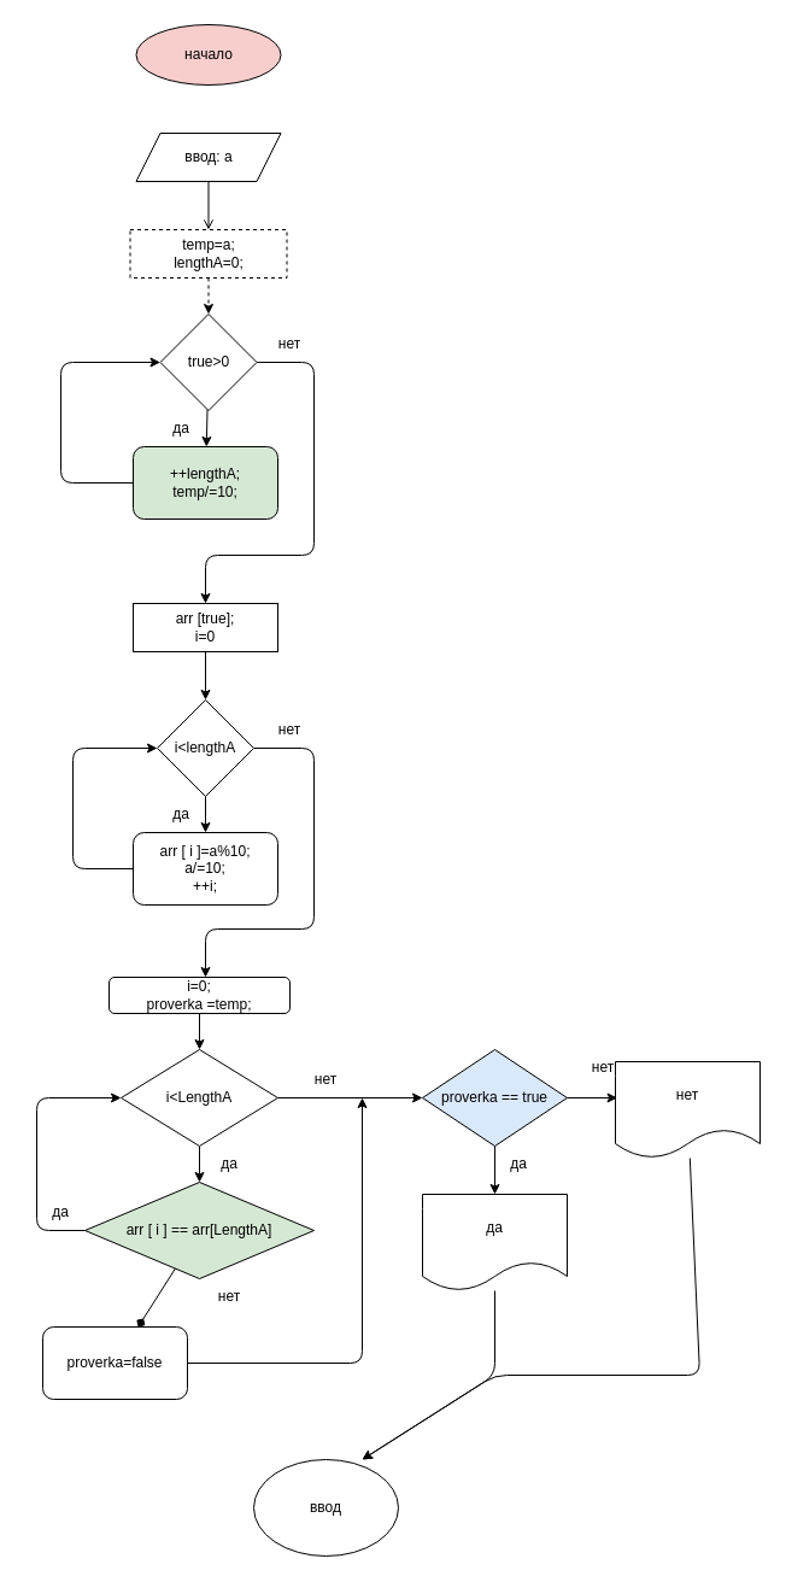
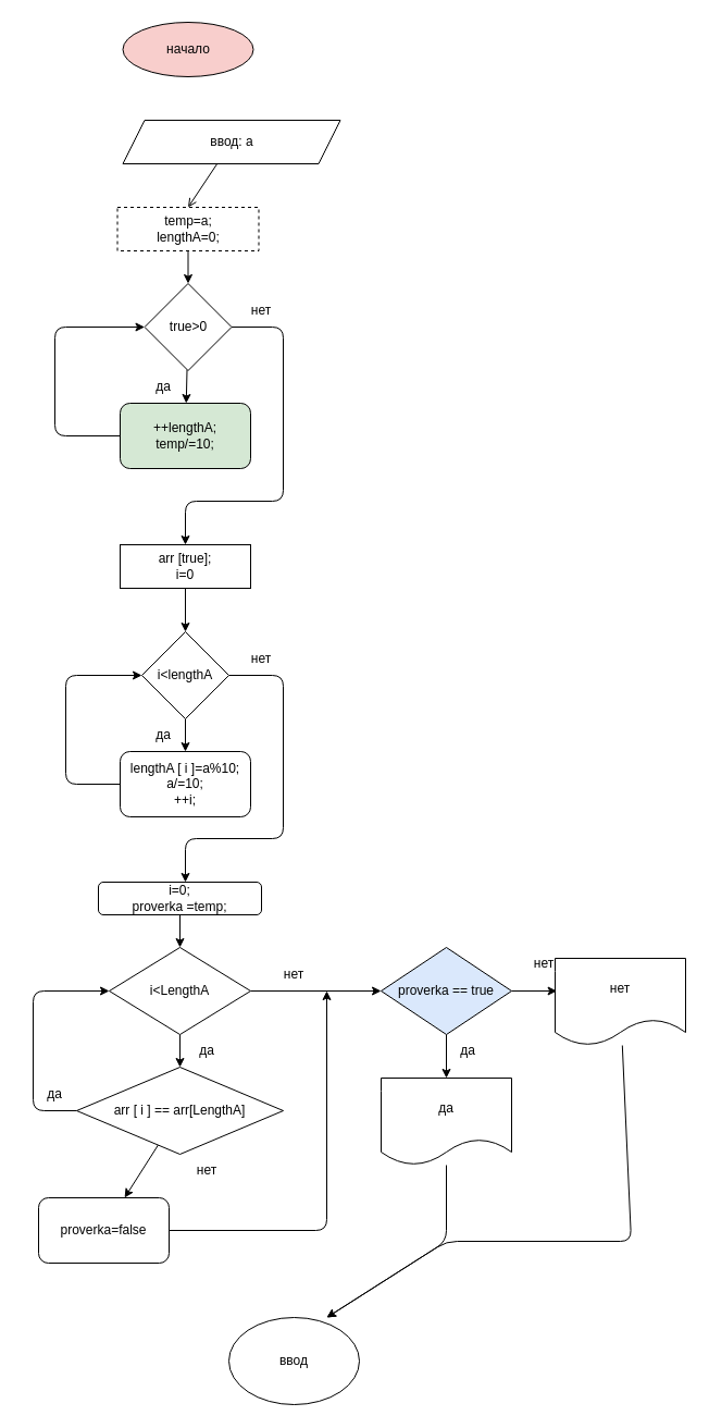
  <mxCell id="0" />
  <mxCell id="1" parent="0" />
  <mxCell id="2" value="начало" style="ellipse;whiteSpace=wrap;html=1;fillColor=#f8cecc;" vertex="1" parent="1"><mxGeometry x="112.5" y="20" width="120" height="50" as="geometry" /></mxCell>
  <mxCell id="3" style="edgeStyle=none;html=1;entryX=0.5;entryY=0;entryDx=0;entryDy=0;endArrow=open;" edge="1" parent="1" source="4" target="11"><mxGeometry relative="1" as="geometry"><mxPoint x="170" y="240" as="targetPoint" /></mxGeometry></mxCell>
- <mxCell id="4" value="ввод: a" style="shape=parallelogram;perimeter=parallelogramPerimeter;whiteSpace=wrap;html=1;fixedSize=1;" vertex="1" parent="1"><mxGeometry x="112.5" y="110" width="120" height="40" as="geometry" /></mxCell>
+ <mxCell id="4" value="ввод: a" style="shape=parallelogram;perimeter=parallelogramPerimeter;whiteSpace=wrap;html=1;fixedSize=1;" vertex="1" parent="1"><mxGeometry x="112.5" y="110" width="200" height="40" as="geometry" /></mxCell>
  <mxCell id="5" style="edgeStyle=none;html=1;" edge="1" parent="1" source="7" target="9"><mxGeometry relative="1" as="geometry"><mxPoint x="160" y="300" as="targetPoint" /></mxGeometry></mxCell>
  <mxCell id="6" style="edgeStyle=none;html=1;exitX=1;exitY=0.5;exitDx=0;exitDy=0;" edge="1" parent="1" source="7"><mxGeometry relative="1" as="geometry"><mxPoint x="170" y="500" as="targetPoint" /><Array as="points"><mxPoint x="260" y="300" /><mxPoint x="260" y="460" /><mxPoint x="170" y="460" /></Array></mxGeometry></mxCell>
  <mxCell id="7" value="true&amp;gt;0" style="rhombus;whiteSpace=wrap;html=1;" vertex="1" parent="1"><mxGeometry x="132.5" y="260" width="80" height="80" as="geometry" /></mxCell>
  <mxCell id="8" style="edgeStyle=none;html=1;entryX=0;entryY=0.5;entryDx=0;entryDy=0;" edge="1" parent="1" source="9" target="7"><mxGeometry relative="1" as="geometry"><mxPoint x="40" y="310" as="targetPoint" /><Array as="points"><mxPoint x="50" y="400" /><mxPoint x="50" y="300" /></Array></mxGeometry></mxCell>
  <mxCell id="9" value="++lengthA;&lt;br&gt;temp/=10;&lt;br&gt;" style="rounded=1;whiteSpace=wrap;html=1;fillColor=#d5e8d4;" vertex="1" parent="1"><mxGeometry x="110" y="370" width="120" height="60" as="geometry" /></mxCell>
- <mxCell id="10" style="edgeStyle=none;html=1;entryX=0.5;entryY=0;entryDx=0;entryDy=0;dashed=1;" edge="1" parent="1" source="11" target="7"><mxGeometry relative="1" as="geometry" /></mxCell>
+ <mxCell id="10" style="edgeStyle=none;html=1;entryX=0.5;entryY=0;entryDx=0;entryDy=0;" edge="1" parent="1" source="11" target="7"><mxGeometry relative="1" as="geometry" /></mxCell>
  <mxCell id="11" value="temp=a;&lt;br&gt;lengthA=0;" style="rounded=0;whiteSpace=wrap;html=1;dashed=1;" vertex="1" parent="1"><mxGeometry x="107.5" y="190" width="130" height="40" as="geometry" /></mxCell>
  <mxCell id="12" style="edgeStyle=none;html=1;exitX=0.5;exitY=1;exitDx=0;exitDy=0;" edge="1" parent="1" source="13"><mxGeometry relative="1" as="geometry"><mxPoint x="170" y="580" as="targetPoint" /></mxGeometry></mxCell>
  <mxCell id="13" value="arr [true];&lt;br&gt;i=0" style="rounded=0;whiteSpace=wrap;html=1;" vertex="1" parent="1"><mxGeometry x="110" y="500" width="120" height="40" as="geometry" /></mxCell>
  <mxCell id="14" value="да" style="text;html=1;strokeColor=none;fillColor=none;align=center;verticalAlign=middle;whiteSpace=wrap;rounded=0;" vertex="1" parent="1"><mxGeometry x="120" y="340" width="60" height="30" as="geometry" /></mxCell>
  <mxCell id="15" value="нет" style="text;html=1;strokeColor=none;fillColor=none;align=center;verticalAlign=middle;whiteSpace=wrap;rounded=0;" vertex="1" parent="1"><mxGeometry x="210" y="270" width="60" height="30" as="geometry" /></mxCell>
  <mxCell id="16" style="edgeStyle=none;html=1;" edge="1" parent="1" source="18"><mxGeometry relative="1" as="geometry"><mxPoint x="170" y="690" as="targetPoint" /></mxGeometry></mxCell>
  <mxCell id="17" style="edgeStyle=none;html=1;exitX=1;exitY=0.5;exitDx=0;exitDy=0;" edge="1" parent="1" source="18"><mxGeometry relative="1" as="geometry"><mxPoint x="170" y="810" as="targetPoint" /><Array as="points"><mxPoint x="260" y="620" /><mxPoint x="260" y="770" /><mxPoint x="170" y="770" /></Array></mxGeometry></mxCell>
  <mxCell id="18" value="i&amp;lt;lengthA" style="rhombus;whiteSpace=wrap;html=1;" vertex="1" parent="1"><mxGeometry x="130" y="580" width="80" height="80" as="geometry" /></mxCell>
  <mxCell id="19" style="edgeStyle=none;html=1;entryX=0;entryY=0.5;entryDx=0;entryDy=0;" edge="1" parent="1" source="20" target="18"><mxGeometry relative="1" as="geometry"><mxPoint x="20" y="630" as="targetPoint" /><Array as="points"><mxPoint x="60" y="720" /><mxPoint x="60" y="620" /></Array></mxGeometry></mxCell>
- <mxCell id="20" value="arr [ i ]=a%10;&lt;br&gt;a/=10;&lt;br&gt;++i;" style="rounded=1;whiteSpace=wrap;html=1;" vertex="1" parent="1"><mxGeometry x="110" y="690" width="120" height="60" as="geometry" /></mxCell>
+ <mxCell id="20" value="lengthA [ i ]=a%10;&lt;br&gt;a/=10;&lt;br&gt;++i;" style="rounded=1;whiteSpace=wrap;html=1;" vertex="1" parent="1"><mxGeometry x="110" y="690" width="120" height="60" as="geometry" /></mxCell>
  <mxCell id="21" value="да" style="text;html=1;strokeColor=none;fillColor=none;align=center;verticalAlign=middle;whiteSpace=wrap;rounded=0;" vertex="1" parent="1"><mxGeometry x="120" y="660" width="60" height="30" as="geometry" /></mxCell>
  <mxCell id="22" value="нет" style="text;html=1;strokeColor=none;fillColor=none;align=center;verticalAlign=middle;whiteSpace=wrap;rounded=0;" vertex="1" parent="1"><mxGeometry x="210" y="590" width="60" height="30" as="geometry" /></mxCell>
  <mxCell id="23" style="edgeStyle=none;html=1;" edge="1" parent="1" source="25"><mxGeometry relative="1" as="geometry"><mxPoint x="165" y="980" as="targetPoint" /></mxGeometry></mxCell>
  <mxCell id="24" style="edgeStyle=none;html=1;exitX=1;exitY=0.5;exitDx=0;exitDy=0;" edge="1" parent="1" source="25"><mxGeometry relative="1" as="geometry"><mxPoint x="350" y="910" as="targetPoint" /></mxGeometry></mxCell>
  <mxCell id="25" value="i&amp;lt;LengthA" style="rhombus;whiteSpace=wrap;html=1;" vertex="1" parent="1"><mxGeometry x="100" y="870" width="130" height="80" as="geometry" /></mxCell>
  <mxCell id="26" style="edgeStyle=none;html=1;" edge="1" parent="1" source="27" target="25"><mxGeometry relative="1" as="geometry" /></mxCell>
  <mxCell id="27" value="i=0;&lt;br&gt;proverka =temp;" style="rounded=1;whiteSpace=wrap;html=1;" vertex="1" parent="1"><mxGeometry x="90" y="810" width="150" height="30" as="geometry" /></mxCell>
  <mxCell id="28" style="edgeStyle=none;html=1;entryX=0;entryY=0.5;entryDx=0;entryDy=0;" edge="1" parent="1" source="30" target="25"><mxGeometry relative="1" as="geometry"><mxPoint x="10" y="1020" as="targetPoint" /><Array as="points"><mxPoint x="30" y="1020" /><mxPoint x="30" y="910" /></Array></mxGeometry></mxCell>
- <mxCell id="29" style="edgeStyle=none;html=1;endArrow=diamond;" edge="1" parent="1" source="30" target="32"><mxGeometry relative="1" as="geometry" /></mxCell>
- <mxCell id="30" value="arr [ i ] == arr[LengthA]" style="rhombus;whiteSpace=wrap;html=1;fillColor=#d5e8d4;" vertex="1" parent="1"><mxGeometry x="70" y="980" width="190" height="80" as="geometry" /></mxCell>
+ <mxCell id="29" style="edgeStyle=none;html=1;" edge="1" parent="1" source="30" target="32"><mxGeometry relative="1" as="geometry" /></mxCell>
+ <mxCell id="30" value="arr [ i ] == arr[LengthA]" style="rhombus;whiteSpace=wrap;html=1;" vertex="1" parent="1"><mxGeometry x="70" y="980" width="190" height="80" as="geometry" /></mxCell>
  <mxCell id="31" style="edgeStyle=none;html=1;" edge="1" parent="1" source="32"><mxGeometry relative="1" as="geometry"><mxPoint x="300" y="910" as="targetPoint" /><Array as="points"><mxPoint x="300" y="1130" /></Array></mxGeometry></mxCell>
  <mxCell id="32" value="proverka=false" style="rounded=1;whiteSpace=wrap;html=1;" vertex="1" parent="1"><mxGeometry x="35" y="1100" width="120" height="60" as="geometry" /></mxCell>
  <mxCell id="33" value="да" style="text;html=1;strokeColor=none;fillColor=none;align=center;verticalAlign=middle;whiteSpace=wrap;rounded=0;" vertex="1" parent="1"><mxGeometry x="160" y="950" width="60" height="30" as="geometry" /></mxCell>
  <mxCell id="34" value="нет" style="text;html=1;strokeColor=none;fillColor=none;align=center;verticalAlign=middle;whiteSpace=wrap;rounded=0;" vertex="1" parent="1"><mxGeometry x="240" y="880" width="60" height="30" as="geometry" /></mxCell>
  <mxCell id="35" value="да" style="text;html=1;strokeColor=none;fillColor=none;align=center;verticalAlign=middle;whiteSpace=wrap;rounded=0;" vertex="1" parent="1"><mxGeometry x="400" y="950" width="60" height="30" as="geometry" /></mxCell>
  <mxCell id="36" value="да" style="text;html=1;strokeColor=none;fillColor=none;align=center;verticalAlign=middle;whiteSpace=wrap;rounded=0;" vertex="1" parent="1"><mxGeometry x="20" y="990" width="60" height="30" as="geometry" /></mxCell>
  <mxCell id="37" value="нет" style="text;html=1;strokeColor=none;fillColor=none;align=center;verticalAlign=middle;whiteSpace=wrap;rounded=0;" vertex="1" parent="1"><mxGeometry x="160" y="1060" width="60" height="30" as="geometry" /></mxCell>
  <mxCell id="38" style="edgeStyle=none;html=1;" edge="1" parent="1" source="40" target="42"><mxGeometry relative="1" as="geometry"><mxPoint x="410" y="1000" as="targetPoint" /></mxGeometry></mxCell>
  <mxCell id="39" style="edgeStyle=none;html=1;" edge="1" parent="1" source="40"><mxGeometry relative="1" as="geometry"><mxPoint x="511.6" y="910" as="targetPoint" /></mxGeometry></mxCell>
  <mxCell id="40" value="proverka == true" style="rhombus;whiteSpace=wrap;html=1;fillColor=#dae8fc;" vertex="1" parent="1"><mxGeometry x="350" y="870" width="120" height="80" as="geometry" /></mxCell>
  <mxCell id="41" style="edgeStyle=none;html=1;entryX=0.75;entryY=0;entryDx=0;entryDy=0;entryPerimeter=0;" edge="1" parent="1" source="42" target="46"><mxGeometry relative="1" as="geometry"><mxPoint x="570" y="1090" as="targetPoint" /><Array as="points"><mxPoint x="410" y="1140" /></Array></mxGeometry></mxCell>
  <mxCell id="42" value="да" style="shape=document;whiteSpace=wrap;html=1;boundedLbl=1;" vertex="1" parent="1"><mxGeometry x="350" y="990" width="120" height="80" as="geometry" /></mxCell>
  <mxCell id="43" value="нет" style="text;html=1;strokeColor=none;fillColor=none;align=center;verticalAlign=middle;whiteSpace=wrap;rounded=0;" vertex="1" parent="1"><mxGeometry x="470" y="870" width="60" height="30" as="geometry" /></mxCell>
  <mxCell id="44" style="edgeStyle=none;html=1;" edge="1" parent="1" source="45"><mxGeometry relative="1" as="geometry"><mxPoint x="300" y="1210" as="targetPoint" /><Array as="points"><mxPoint x="580" y="1140" /><mxPoint x="410" y="1140" /></Array></mxGeometry></mxCell>
  <mxCell id="45" value="нет" style="shape=document;whiteSpace=wrap;html=1;boundedLbl=1;" vertex="1" parent="1"><mxGeometry x="510" y="880" width="120" height="80" as="geometry" /></mxCell>
  <mxCell id="46" value="ввод" style="ellipse;whiteSpace=wrap;html=1;" vertex="1" parent="1"><mxGeometry x="210" y="1210" width="120" height="80" as="geometry" /></mxCell>
